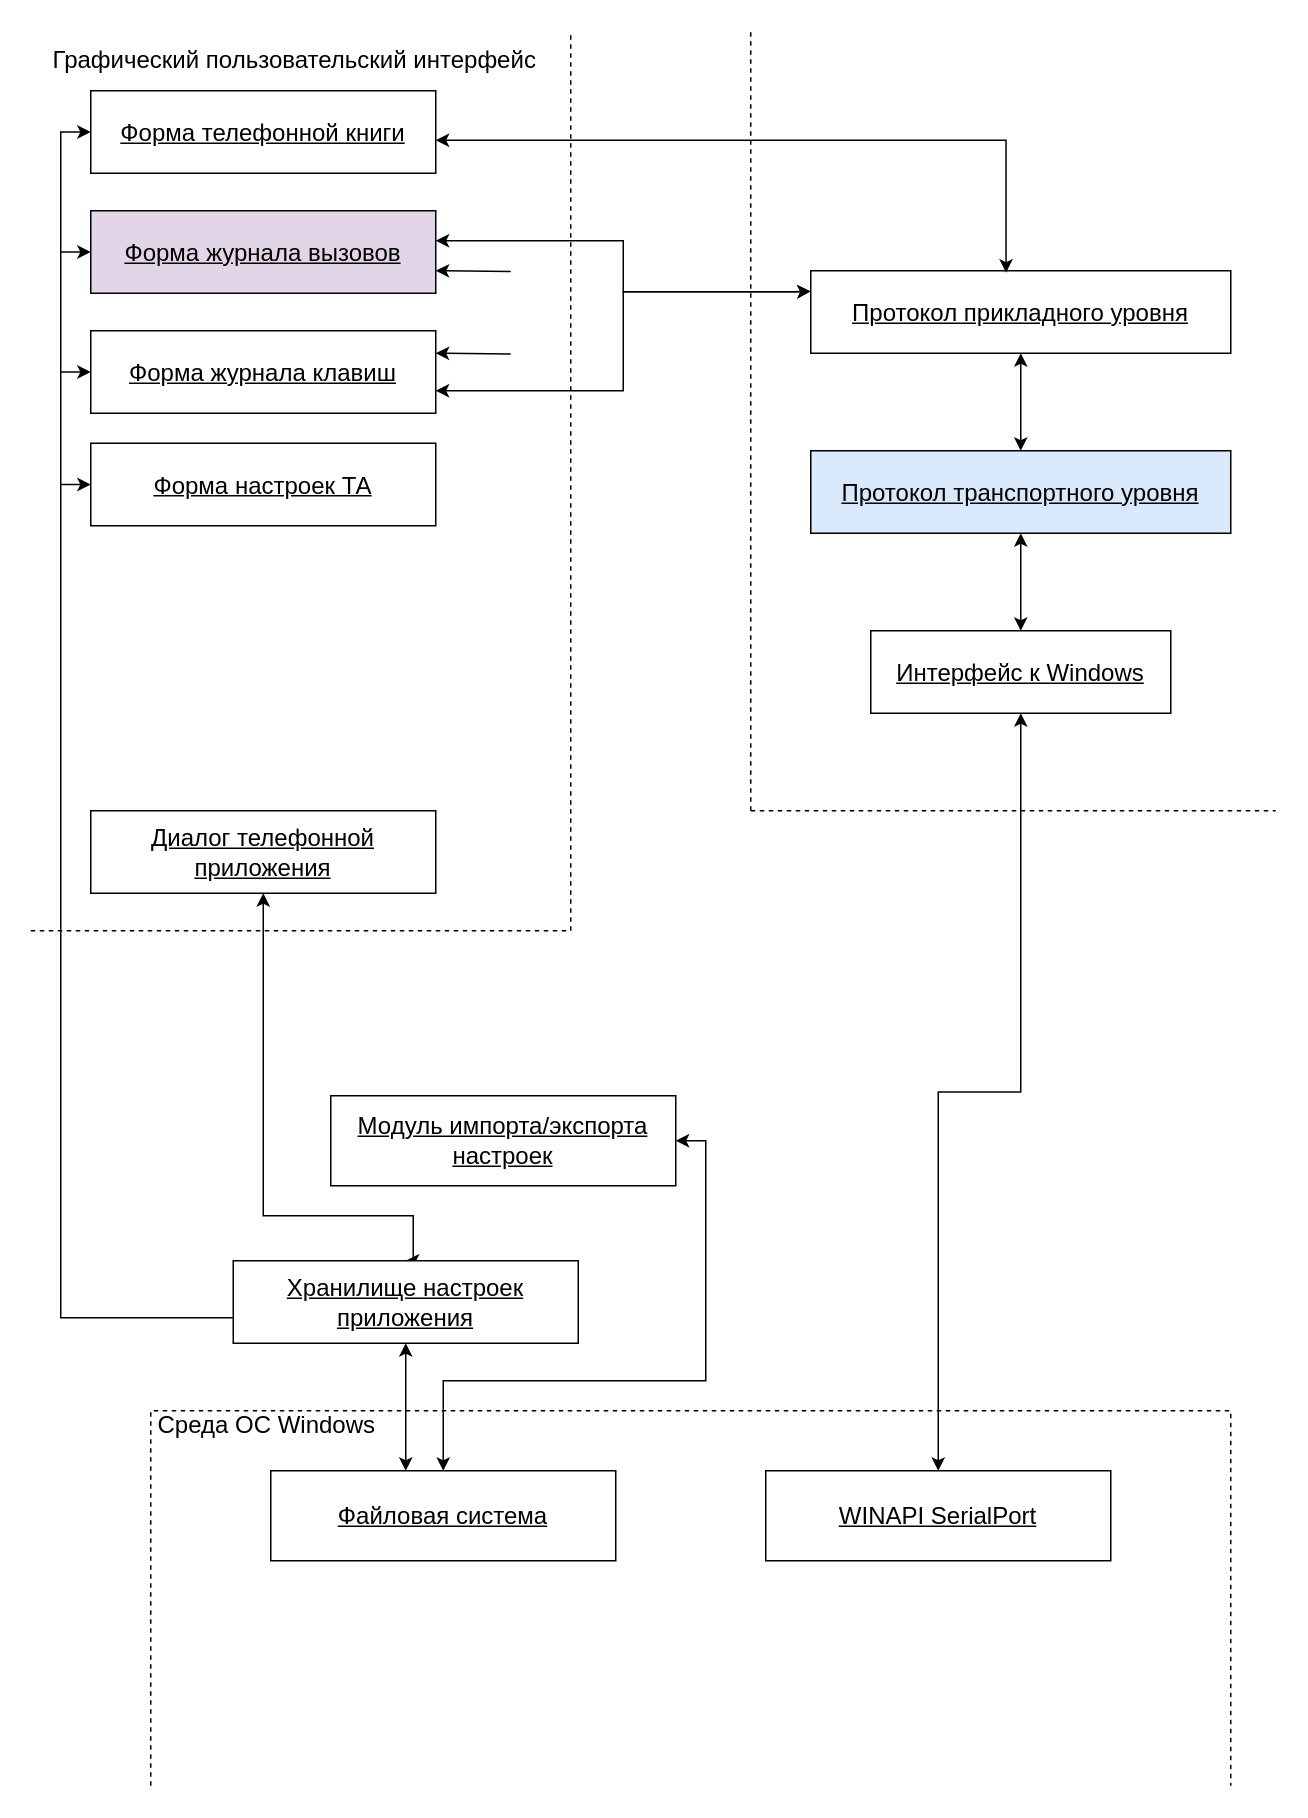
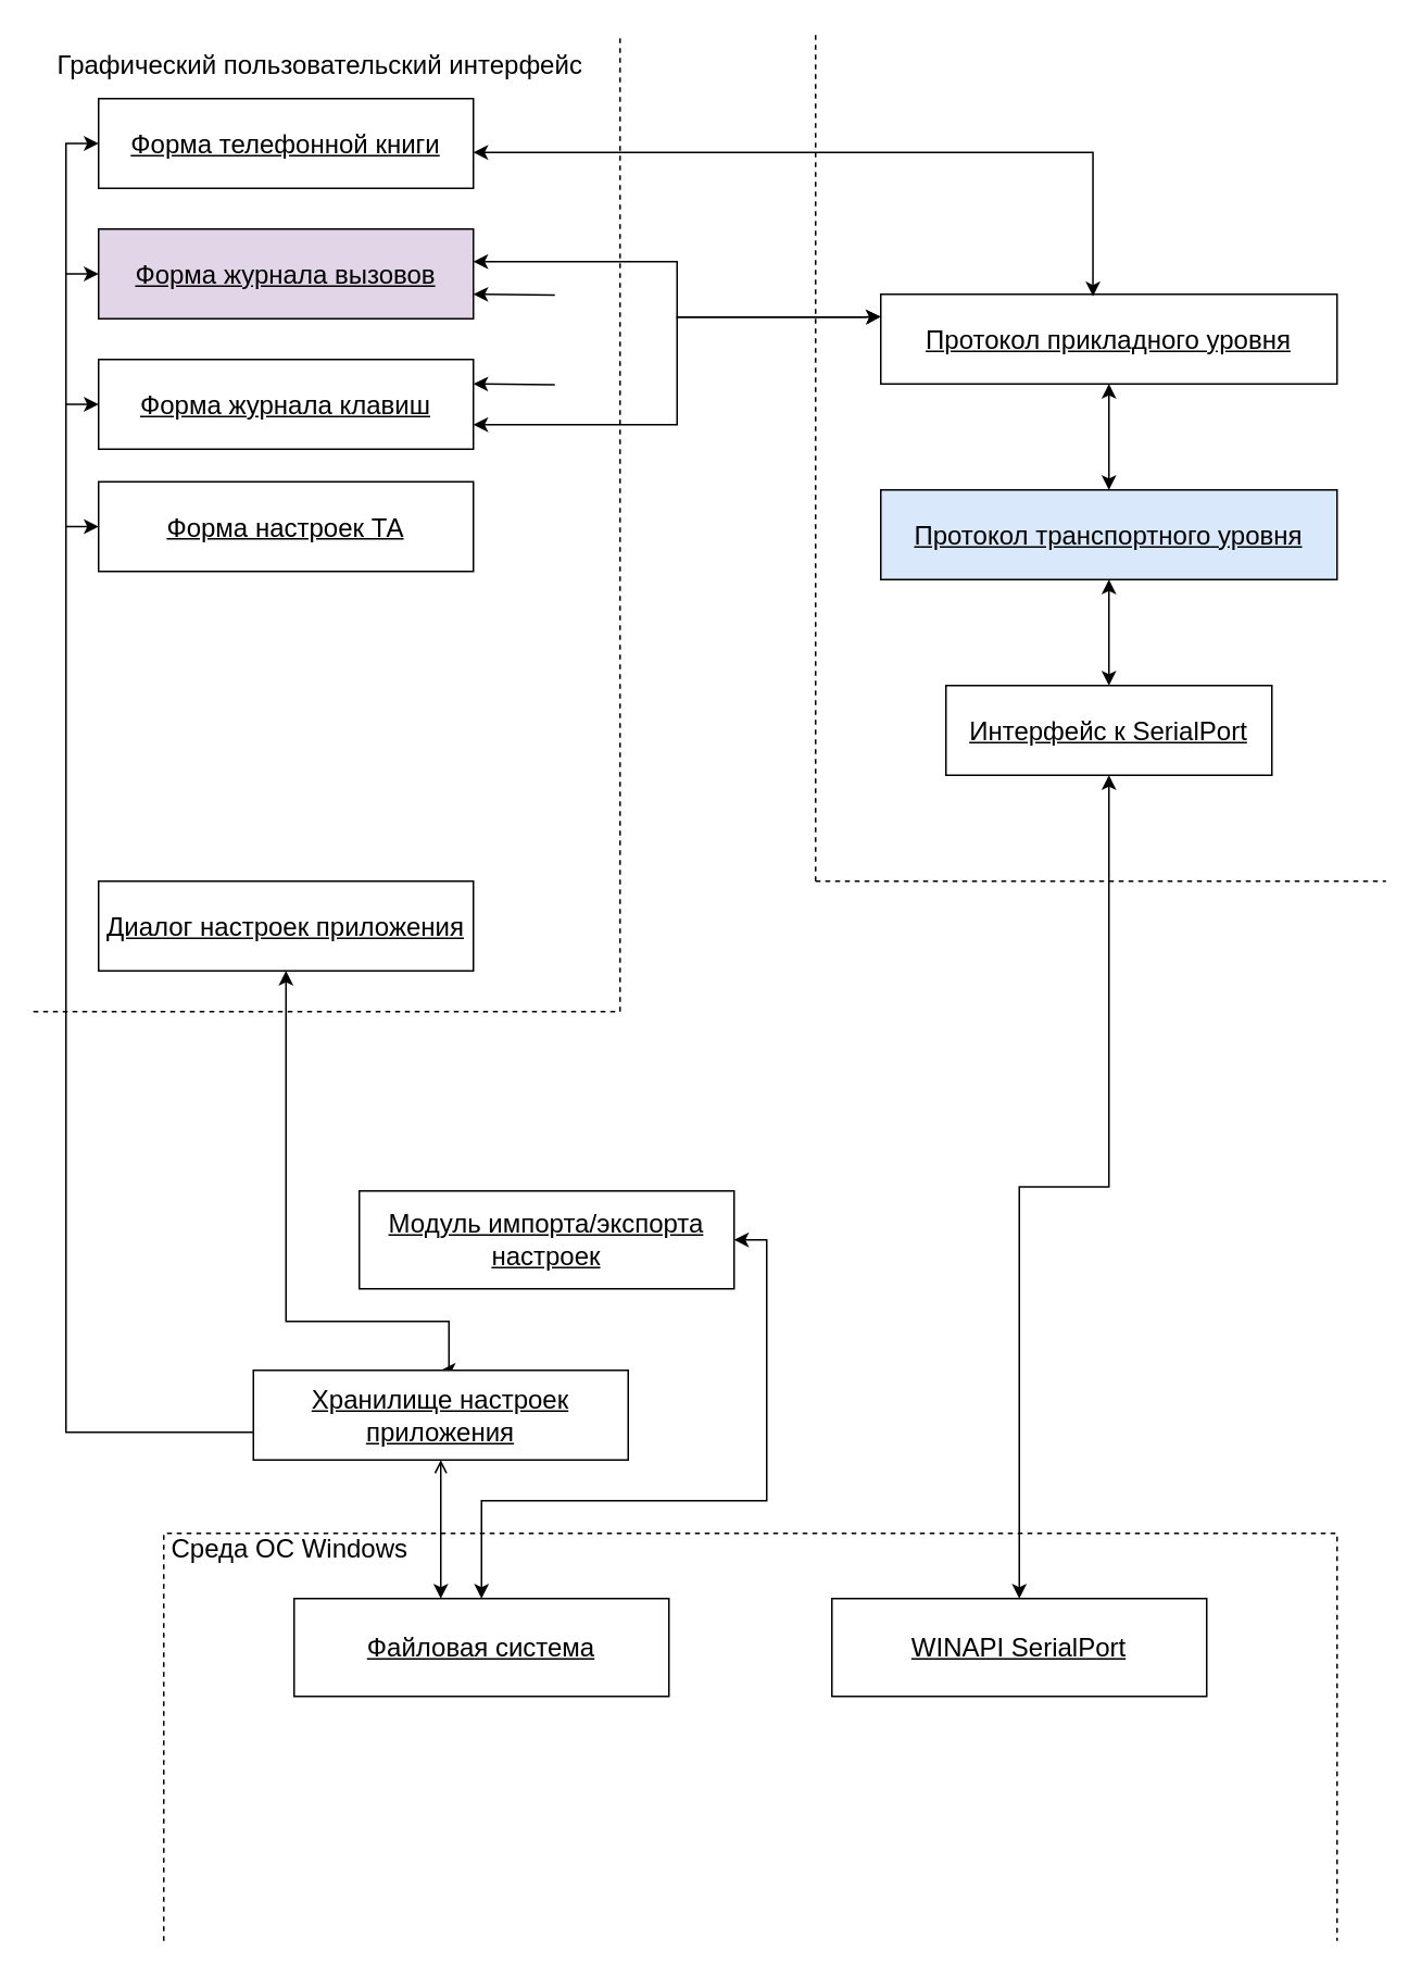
  <mxCell id="0" />
  <mxCell id="1" parent="0" />
  <mxCell id="2" style="edgeStyle=orthogonalEdgeStyle;rounded=0;orthogonalLoop=1;jettySize=auto;html=1;fontSize=16;startArrow=classic;startFill=1;" edge="1" parent="1" source="3" target="5"><mxGeometry relative="1" as="geometry" /></mxCell>
- <mxCell id="3" value="&lt;div&gt;Интерфейс к Windows&lt;/div&gt;" style="rounded=0;whiteSpace=wrap;html=1;fontSize=16;fontStyle=4" vertex="1" parent="1"><mxGeometry x="580" y="420" width="200" height="55" as="geometry" /></mxCell>
+ <mxCell id="3" value="&lt;div&gt;Интерфейс к SerialPort&lt;/div&gt;" style="rounded=0;whiteSpace=wrap;html=1;fontSize=16;fontStyle=4" vertex="1" parent="1"><mxGeometry x="580" y="420" width="200" height="55" as="geometry" /></mxCell>
  <mxCell id="4" style="edgeStyle=orthogonalEdgeStyle;rounded=0;orthogonalLoop=1;jettySize=auto;html=1;entryX=0.5;entryY=1;entryDx=0;entryDy=0;fontSize=16;startArrow=classic;startFill=1;" edge="1" parent="1" source="5" target="6"><mxGeometry relative="1" as="geometry" /></mxCell>
  <mxCell id="5" value="Протокол транспортного уровня" style="rounded=0;whiteSpace=wrap;html=1;fontSize=16;fontStyle=4;fillColor=#dae8fc;" vertex="1" parent="1"><mxGeometry x="540" y="300" width="280" height="55" as="geometry" /></mxCell>
  <mxCell id="6" value="Протокол прикладного уровня" style="rounded=0;whiteSpace=wrap;html=1;fontSize=16;fontStyle=4" vertex="1" parent="1"><mxGeometry x="540" y="180" width="280" height="55" as="geometry" /></mxCell>
  <mxCell id="7" style="edgeStyle=orthogonalEdgeStyle;rounded=0;orthogonalLoop=1;jettySize=auto;html=1;fontSize=16;startArrow=classic;startFill=1;endArrow=none;endFill=0;" edge="1" parent="1" source="8"><mxGeometry relative="1" as="geometry"><mxPoint x="40" y="322.5" as="targetPoint" /></mxGeometry></mxCell>
  <mxCell id="8" value="Форма настроек ТА" style="rounded=0;whiteSpace=wrap;html=1;fontSize=16;fontStyle=4" vertex="1" parent="1"><mxGeometry x="60" y="295" width="230" height="55" as="geometry" /></mxCell>
  <mxCell id="9" style="edgeStyle=orthogonalEdgeStyle;rounded=0;orthogonalLoop=1;jettySize=auto;html=1;fontSize=16;startArrow=classic;startFill=1;entryX=0;entryY=0.25;entryDx=0;entryDy=0;" edge="1" parent="1" source="11" target="6"><mxGeometry relative="1" as="geometry"><mxPoint x="530" y="190" as="targetPoint" /><Array as="points"><mxPoint x="415" y="260" /><mxPoint x="415" y="194" /><mxPoint x="530" y="194" /></Array></mxGeometry></mxCell>
  <mxCell id="10" style="edgeStyle=orthogonalEdgeStyle;rounded=0;orthogonalLoop=1;jettySize=auto;html=1;fontSize=16;startArrow=classic;startFill=1;endArrow=none;endFill=0;" edge="1" parent="1" source="11"><mxGeometry relative="1" as="geometry"><mxPoint x="40" y="247.5" as="targetPoint" /></mxGeometry></mxCell>
  <mxCell id="11" value="Форма журнала клавиш" style="rounded=0;whiteSpace=wrap;html=1;fontSize=16;fontStyle=4" vertex="1" parent="1"><mxGeometry x="60" y="220" width="230" height="55" as="geometry" /></mxCell>
  <mxCell id="12" style="edgeStyle=orthogonalEdgeStyle;rounded=0;orthogonalLoop=1;jettySize=auto;html=1;fontSize=16;startArrow=classic;startFill=1;entryX=0;entryY=0.25;entryDx=0;entryDy=0;" edge="1" parent="1" source="14" target="6"><mxGeometry relative="1" as="geometry"><mxPoint x="530" y="190" as="targetPoint" /><Array as="points"><mxPoint x="415" y="160" /><mxPoint x="415" y="194" /><mxPoint x="530" y="194" /></Array></mxGeometry></mxCell>
  <mxCell id="13" style="edgeStyle=orthogonalEdgeStyle;rounded=0;orthogonalLoop=1;jettySize=auto;html=1;fontSize=16;startArrow=classic;startFill=1;endArrow=none;endFill=0;" edge="1" parent="1" source="14"><mxGeometry relative="1" as="geometry"><mxPoint x="40" y="167.5" as="targetPoint" /></mxGeometry></mxCell>
  <mxCell id="14" value="Форма журнала вызовов" style="rounded=0;whiteSpace=wrap;html=1;fontSize=16;fontStyle=4;fillColor=#e1d5e7;" vertex="1" parent="1"><mxGeometry x="60" y="140" width="230" height="55" as="geometry" /></mxCell>
  <mxCell id="15" value="Форма телефонной книги" style="rounded=0;whiteSpace=wrap;html=1;fontSize=16;fontStyle=4" vertex="1" parent="1"><mxGeometry x="60" y="60" width="230" height="55" as="geometry" /></mxCell>
  <mxCell id="16" style="edgeStyle=orthogonalEdgeStyle;rounded=0;orthogonalLoop=1;jettySize=auto;html=1;fontSize=16;startArrow=classic;startFill=1;entryX=0.5;entryY=0;entryDx=0;entryDy=0;" edge="1" parent="1" source="17" target="20"><mxGeometry relative="1" as="geometry"><Array as="points"><mxPoint x="175" y="810" /><mxPoint x="275" y="810" /></Array></mxGeometry></mxCell>
- <mxCell id="17" value="Диалог телефонной приложения" style="rounded=0;whiteSpace=wrap;html=1;fontSize=16;fontStyle=4" vertex="1" parent="1"><mxGeometry x="60" y="540" width="230" height="55" as="geometry" /></mxCell>
+ <mxCell id="17" value="Диалог настроек приложения" style="rounded=0;whiteSpace=wrap;html=1;fontSize=16;fontStyle=4" vertex="1" parent="1"><mxGeometry x="60" y="540" width="230" height="55" as="geometry" /></mxCell>
  <mxCell id="18" value="Модуль импорта/экспорта настроек" style="rounded=0;whiteSpace=wrap;html=1;fontSize=16;fontStyle=4" vertex="1" parent="1"><mxGeometry x="220" y="730" width="230" height="60" as="geometry" /></mxCell>
  <mxCell id="19" style="edgeStyle=orthogonalEdgeStyle;rounded=0;orthogonalLoop=1;jettySize=auto;html=1;fontSize=16;startArrow=none;startFill=0;entryX=0;entryY=0.5;entryDx=0;entryDy=0;" edge="1" parent="1" source="20" target="15"><mxGeometry relative="1" as="geometry"><mxPoint x="-60" y="670" as="targetPoint" /><Array as="points"><mxPoint x="40" y="878" /><mxPoint x="40" y="88" /></Array></mxGeometry></mxCell>
  <mxCell id="20" value="&lt;div&gt;Хранилище настроек приложения&lt;/div&gt;" style="rounded=0;whiteSpace=wrap;html=1;fontSize=16;fontStyle=4" vertex="1" parent="1"><mxGeometry x="155" y="840" width="230" height="55" as="geometry" /></mxCell>
  <mxCell id="21" style="edgeStyle=orthogonalEdgeStyle;rounded=0;orthogonalLoop=1;jettySize=auto;html=1;entryX=1;entryY=0.5;entryDx=0;entryDy=0;fontSize=16;startArrow=classic;startFill=1;" edge="1" parent="1" source="23" target="18"><mxGeometry relative="1" as="geometry"><Array as="points"><mxPoint x="295" y="920" /><mxPoint x="470" y="920" /><mxPoint x="470" y="760" /></Array></mxGeometry></mxCell>
- <mxCell id="22" style="edgeStyle=orthogonalEdgeStyle;rounded=0;orthogonalLoop=1;jettySize=auto;html=1;fontSize=16;startArrow=classic;startFill=1;entryX=0.5;entryY=1;entryDx=0;entryDy=0;" edge="1" parent="1" source="23" target="20"><mxGeometry relative="1" as="geometry"><mxPoint x="150" y="920" as="targetPoint" /><Array as="points"><mxPoint x="275" y="1000" /><mxPoint x="275" y="1000" /></Array></mxGeometry></mxCell>
+ <mxCell id="22" style="edgeStyle=orthogonalEdgeStyle;rounded=0;orthogonalLoop=1;jettySize=auto;html=1;fontSize=16;startArrow=classic;startFill=1;entryX=0.5;entryY=1;entryDx=0;entryDy=0;endArrow=open;" edge="1" parent="1" source="23" target="20"><mxGeometry relative="1" as="geometry"><mxPoint x="150" y="920" as="targetPoint" /><Array as="points"><mxPoint x="275" y="1000" /><mxPoint x="275" y="1000" /></Array></mxGeometry></mxCell>
  <mxCell id="23" value="&lt;span&gt;Файловая система&lt;/span&gt;" style="rounded=0;whiteSpace=wrap;html=1;fontSize=16;fontStyle=4" vertex="1" parent="1"><mxGeometry x="180" y="980" width="230" height="60" as="geometry" /></mxCell>
  <mxCell id="24" style="edgeStyle=orthogonalEdgeStyle;rounded=0;orthogonalLoop=1;jettySize=auto;html=1;fontSize=16;startArrow=classic;startFill=1;entryX=0.5;entryY=1;entryDx=0;entryDy=0;" edge="1" parent="1" source="25" target="3"><mxGeometry relative="1" as="geometry"><mxPoint x="680" y="480" as="targetPoint" /></mxGeometry></mxCell>
  <mxCell id="25" value="WINAPI SerialPort" style="rounded=0;whiteSpace=wrap;html=1;fontSize=16;fontStyle=4" vertex="1" parent="1"><mxGeometry x="510" y="980" width="230" height="60" as="geometry" /></mxCell>
  <mxCell id="26" value="" style="endArrow=none;dashed=1;html=1;rounded=0;" edge="1" parent="1"><mxGeometry width="50" height="50" relative="1" as="geometry"><mxPoint x="380" y="620" as="sourcePoint" /><mxPoint x="380" as="targetPoint" y="20" /></mxGeometry></mxCell>
  <mxCell id="27" value="" style="endArrow=none;dashed=1;html=1;rounded=0;" edge="1" parent="1"><mxGeometry width="50" height="50" relative="1" as="geometry"><mxPoint y="620" as="sourcePoint" x="20" /><mxPoint x="380" y="620" as="targetPoint" /></mxGeometry></mxCell>
  <mxCell id="28" value="" style="endArrow=none;dashed=1;html=1;rounded=0;" edge="1" parent="1"><mxGeometry width="50" height="50" relative="1" as="geometry"><mxPoint x="500" y="540" as="sourcePoint" /><mxPoint x="850" y="540" as="targetPoint" /></mxGeometry></mxCell>
  <mxCell id="29" value="" style="endArrow=none;dashed=1;html=1;rounded=0;" edge="1" parent="1"><mxGeometry width="50" height="50" relative="1" as="geometry"><mxPoint x="500" y="540" as="sourcePoint" /><mxPoint x="500" as="targetPoint" y="20" /></mxGeometry></mxCell>
  <mxCell id="30" value="" style="endArrow=none;dashed=1;html=1;rounded=0;" edge="1" parent="1"><mxGeometry width="50" height="50" relative="1" as="geometry"><mxPoint x="100" y="1190" as="sourcePoint" /><mxPoint x="820" y="1190" as="targetPoint" /><Array as="points"><mxPoint x="100" y="940" /><mxPoint x="820" y="940" /></Array></mxGeometry></mxCell>
  <mxCell id="31" value="Графический пользовательский интерфейс" style="text;html=1;strokeColor=none;fillColor=none;spacing=5;spacingTop=-20;whiteSpace=wrap;overflow=hidden;rounded=0;fontSize=16;" vertex="1" parent="1"><mxGeometry x="30" y="40" width="410" height="10" as="geometry" /></mxCell>
  <mxCell id="32" value="" style="endArrow=classic;html=1;rounded=0;fontSize=16;entryX=1;entryY=0.5;entryDx=0;entryDy=0;" edge="1" parent="1"><mxGeometry width="50" height="50" relative="1" as="geometry"><mxPoint x="340" y="235.5" as="sourcePoint" /><mxPoint x="290" y="235" as="targetPoint" /></mxGeometry></mxCell>
  <mxCell id="33" value="" style="endArrow=classic;html=1;rounded=0;fontSize=16;entryX=1;entryY=0.5;entryDx=0;entryDy=0;" edge="1" parent="1"><mxGeometry width="50" height="50" relative="1" as="geometry"><mxPoint x="340" y="180.5" as="sourcePoint" /><mxPoint x="290" y="180" as="targetPoint" /></mxGeometry></mxCell>
  <mxCell id="34" style="edgeStyle=orthogonalEdgeStyle;rounded=0;orthogonalLoop=1;jettySize=auto;html=1;entryX=0.465;entryY=0.023;entryDx=0;entryDy=0;entryPerimeter=0;fontSize=16;startArrow=classic;startFill=1;" edge="1" parent="1" source="15" target="6"><mxGeometry relative="1" as="geometry"><mxPoint x="290" y="100.029" as="sourcePoint" /><mxPoint x="670.2" y="181.265" as="targetPoint" /><Array as="points"><mxPoint x="670" y="93" /></Array></mxGeometry></mxCell>
  <mxCell id="35" value="Среда ОС Windows" style="text;html=1;strokeColor=none;fillColor=none;spacing=5;spacingTop=-20;whiteSpace=wrap;overflow=hidden;rounded=0;fontSize=16;" vertex="1" parent="1"><mxGeometry x="100" y="950" width="190" height="10" as="geometry" /></mxCell>
